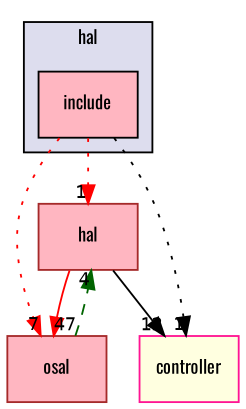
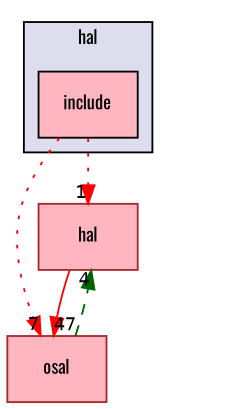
  digraph {
    compound=true
    fontname=Oswald
    node [color=brown fillcolor=lightpink fontname=Oswald fontsize=10 shape=box style=filled]
    edge [color=red fontname=Oswald headlabel=1 labeldistance=1.5 labelfontname=Helvetica labelfontsize=10 style=dotted]
    n1 [color=black label=include pencolor=black]
    n2 [label=hal]
    n3 [label=osal]
-   n4 [color=deeppink fillcolor=lightyellow label=controller]
    subgraph cluster_1 {
      bgcolor="#ddddee"
      fontsize=10
      label=hal
      pencolor=black
      n1
    }
    n1 -> n2
    n1 -> n3 [headlabel=7]
-   n1 -> n4 [color=black]
    n2 -> n3 [headlabel=47 style=solid]
-   n2 -> n4 [color=black headlabel=12 style=solid]
    n3 -> n2 [color=darkgreen headlabel=4 style=dashed]
  }
